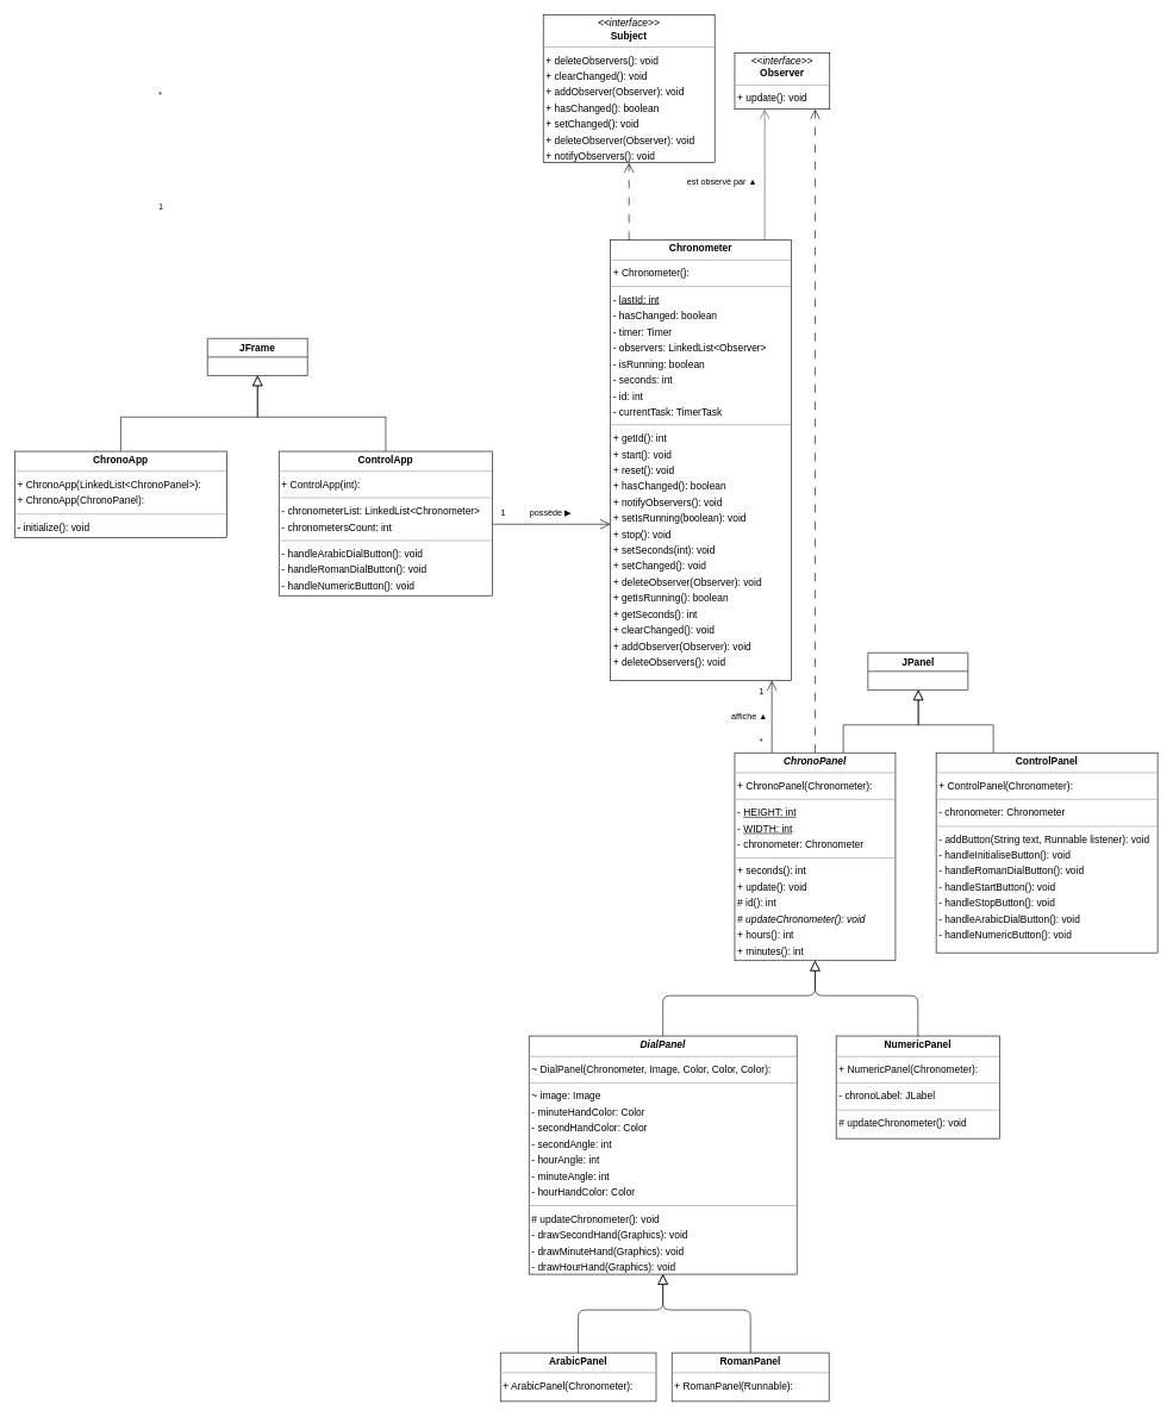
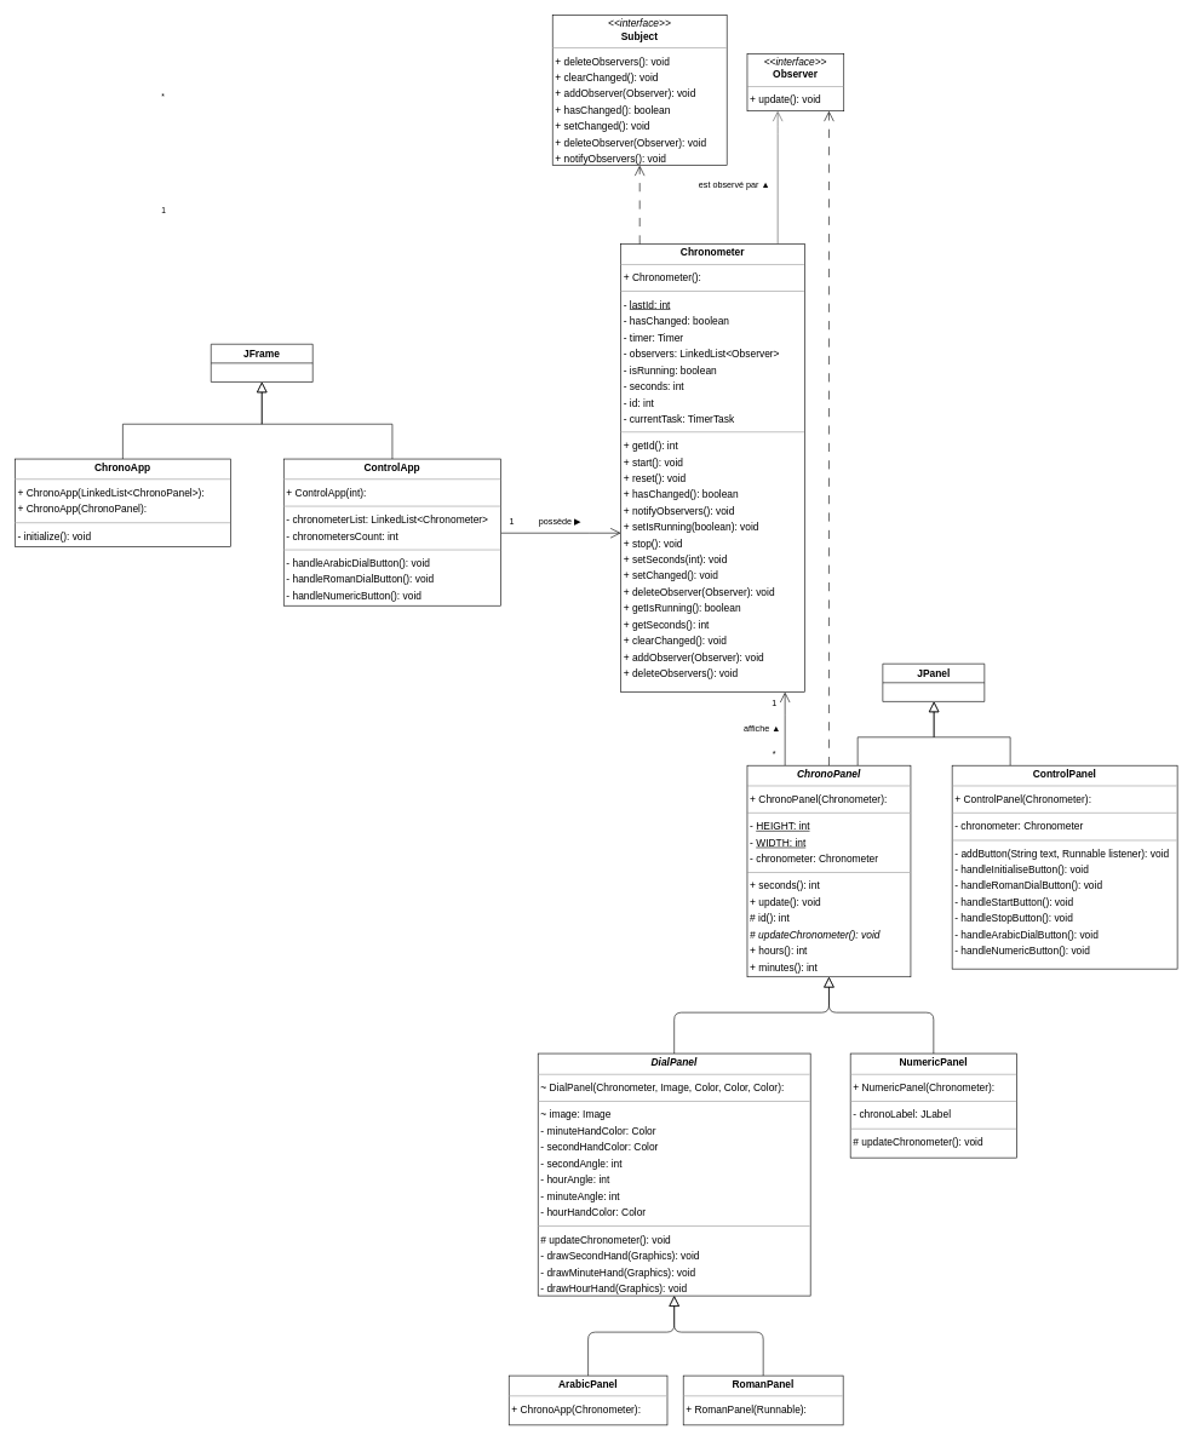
  <mxCell id="0" />
  <mxCell id="1" parent="0" />
- <mxCell id="2" value="&lt;p style=&quot;margin:0px;margin-top:4px;text-align:center;&quot;&gt;&lt;b&gt;ArabicPanel&lt;/b&gt;&lt;/p&gt;&lt;hr size=&quot;1&quot;/&gt;&lt;p style=&quot;margin:0 0 0 4px;line-height:1.6;&quot;&gt;+ ArabicPanel(Chronometer): &lt;/p&gt;" style="verticalAlign=top;align=left;overflow=fill;fontSize=14;fontFamily=Helvetica;html=1;rounded=0;shadow=0;comic=0;labelBackgroundColor=none;strokeWidth=1;" parent="1" vertex="1"><mxGeometry x="700" y="1893" width="218" height="68" as="geometry" /></mxCell>
+ <mxCell id="2" value="&lt;p style=&quot;margin:0px;margin-top:4px;text-align:center;&quot;&gt;&lt;b&gt;ArabicPanel&lt;/b&gt;&lt;/p&gt;&lt;hr size=&quot;1&quot;/&gt;&lt;p style=&quot;margin:0 0 0 4px;line-height:1.6;&quot;&gt;+ ChronoApp(Chronometer): &lt;/p&gt;" style="verticalAlign=top;align=left;overflow=fill;fontSize=14;fontFamily=Helvetica;html=1;rounded=0;shadow=0;comic=0;labelBackgroundColor=none;strokeWidth=1;" parent="1" vertex="1"><mxGeometry x="700" y="1893" width="218" height="68" as="geometry" /></mxCell>
  <mxCell id="3" style="edgeStyle=orthogonalEdgeStyle;rounded=0;orthogonalLoop=1;jettySize=auto;html=1;endArrow=block;endFill=0;endSize=12;" parent="1" source="4" target="29" edge="1"><mxGeometry relative="1" as="geometry" /></mxCell>
  <mxCell id="4" value="&lt;p style=&quot;margin:0px;margin-top:4px;text-align:center;&quot;&gt;&lt;b&gt;ChronoApp&lt;/b&gt;&lt;/p&gt;&lt;hr size=&quot;1&quot;/&gt;&lt;p style=&quot;margin:0 0 0 4px;line-height:1.6;&quot;&gt;+ ChronoApp(LinkedList&amp;lt;ChronoPanel&amp;gt;): &lt;br/&gt;+ ChronoApp(ChronoPanel): &lt;/p&gt;&lt;hr size=&quot;1&quot;/&gt;&lt;p style=&quot;margin:0 0 0 4px;line-height:1.6;&quot;&gt;- initialize(): void&lt;/p&gt;" style="verticalAlign=top;align=left;overflow=fill;fontSize=14;fontFamily=Helvetica;html=1;rounded=0;shadow=0;comic=0;labelBackgroundColor=none;strokeWidth=1;" parent="1" vertex="1"><mxGeometry x="20" y="631" width="297" height="121" as="geometry" /></mxCell>
  <mxCell id="5" style="edgeStyle=orthogonalEdgeStyle;rounded=0;orthogonalLoop=1;jettySize=auto;html=1;endSize=12;endArrow=open;endFill=0;" parent="1" source="7" target="8" edge="1"><mxGeometry relative="1" as="geometry"><Array as="points"><mxPoint x="1080" y="983" /><mxPoint x="1080" y="983" /></Array></mxGeometry></mxCell>
  <mxCell id="6" style="edgeStyle=orthogonalEdgeStyle;rounded=0;orthogonalLoop=1;jettySize=auto;html=1;endArrow=block;endFill=0;endSize=12;" parent="1" source="7" target="28" edge="1"><mxGeometry relative="1" as="geometry"><Array as="points"><mxPoint x="1180" y="1014" /><mxPoint x="1285" y="1014" /></Array></mxGeometry></mxCell>
  <mxCell id="7" value="&lt;p style=&quot;margin:0px;margin-top:4px;text-align:center;&quot;&gt;&lt;b&gt;&lt;i&gt;ChronoPanel&lt;/i&gt;&lt;/b&gt;&lt;/p&gt;&lt;hr size=&quot;1&quot;&gt;&lt;p style=&quot;margin:0 0 0 4px;line-height:1.6;&quot;&gt;+ ChronoPanel(Chronometer): &lt;/p&gt;&lt;hr size=&quot;1&quot;&gt;&lt;p style=&quot;margin:0 0 0 4px;line-height:1.6;&quot;&gt;- &lt;u&gt;HEIGHT: int&lt;/u&gt;&lt;br&gt;- &lt;u&gt;WIDTH: int&lt;br&gt;&lt;/u&gt;- chronometer: Chronometer&lt;/p&gt;&lt;hr size=&quot;1&quot;&gt;&lt;p style=&quot;margin:0 0 0 4px;line-height:1.6;&quot;&gt;+ seconds(): int&lt;br&gt;+ update(): void&lt;br&gt;# id(): int&lt;br&gt;&lt;i&gt;# updateChronometer(): void&lt;br&gt;&lt;/i&gt;+ hours(): int&lt;br&gt;+ minutes(): int&lt;/p&gt;" style="verticalAlign=top;align=left;overflow=fill;fontSize=14;fontFamily=Helvetica;html=1;rounded=0;shadow=0;comic=0;labelBackgroundColor=none;strokeWidth=1;fontStyle=0" parent="1" vertex="1"><mxGeometry x="1028" y="1053" width="225" height="291" as="geometry" /></mxCell>
  <mxCell id="8" value="&lt;p style=&quot;margin:0px;margin-top:4px;text-align:center;&quot;&gt;&lt;b&gt;Chronometer&lt;/b&gt;&lt;/p&gt;&lt;hr size=&quot;1&quot;&gt;&lt;p style=&quot;margin:0 0 0 4px;line-height:1.6;&quot;&gt;+ Chronometer(): &lt;/p&gt;&lt;hr size=&quot;1&quot;&gt;&lt;p style=&quot;margin:0 0 0 4px;line-height:1.6;&quot;&gt;- &lt;u&gt;lastId: int&lt;/u&gt;&lt;br&gt;- hasChanged: boolean&lt;br&gt;- timer: Timer&lt;br&gt;- observers: LinkedList&amp;lt;Observer&amp;gt;&lt;br&gt;- isRunning: boolean&lt;br&gt;- seconds: int&lt;br&gt;- id: int&lt;br&gt;- currentTask: TimerTask&lt;/p&gt;&lt;hr size=&quot;1&quot;&gt;&lt;p style=&quot;margin:0 0 0 4px;line-height:1.6;&quot;&gt;+ getId(): int&lt;br&gt;+ start(): void&lt;br&gt;+ reset(): void&lt;br&gt;+ hasChanged(): boolean&lt;br&gt;+ notifyObservers(): void&lt;br&gt;+ setIsRunning(boolean): void&lt;br&gt;+ stop(): void&lt;br&gt;+ setSeconds(int): void&lt;br&gt;+ setChanged(): void&lt;br&gt;+ deleteObserver(Observer): void&lt;br&gt;+ getIsRunning(): boolean&lt;br&gt;+ getSeconds(): int&lt;br&gt;+ clearChanged(): void&lt;br&gt;+ addObserver(Observer): void&lt;br&gt;+ deleteObservers(): void&lt;/p&gt;" style="verticalAlign=top;align=left;overflow=fill;fontSize=14;fontFamily=Helvetica;html=1;rounded=0;shadow=0;comic=0;labelBackgroundColor=none;strokeWidth=1;" parent="1" vertex="1"><mxGeometry x="854" y="335" width="253" height="617" as="geometry" /></mxCell>
  <mxCell id="9" style="edgeStyle=orthogonalEdgeStyle;rounded=0;orthogonalLoop=1;jettySize=auto;html=1;endArrow=open;endFill=0;endSize=12;" parent="1" source="11" target="8" edge="1"><mxGeometry relative="1" as="geometry"><Array as="points"><mxPoint x="810" y="733" /><mxPoint x="810" y="733" /></Array></mxGeometry></mxCell>
  <mxCell id="10" style="edgeStyle=orthogonalEdgeStyle;rounded=0;orthogonalLoop=1;jettySize=auto;html=1;endArrow=block;endFill=0;endSize=12;" parent="1" source="11" target="29" edge="1"><mxGeometry relative="1" as="geometry" /></mxCell>
  <mxCell id="11" value="&lt;p style=&quot;margin:0px;margin-top:4px;text-align:center;&quot;&gt;&lt;b&gt;ControlApp&lt;/b&gt;&lt;/p&gt;&lt;hr size=&quot;1&quot;/&gt;&lt;p style=&quot;margin:0 0 0 4px;line-height:1.6;&quot;&gt;+ ControlApp(int): &lt;/p&gt;&lt;hr size=&quot;1&quot;/&gt;&lt;p style=&quot;margin:0 0 0 4px;line-height:1.6;&quot;&gt;- chronometerList: LinkedList&amp;lt;Chronometer&amp;gt;&lt;br/&gt;- chronometersCount: int&lt;/p&gt;&lt;hr size=&quot;1&quot;/&gt;&lt;p style=&quot;margin:0 0 0 4px;line-height:1.6;&quot;&gt;- handleArabicDialButton(): void&lt;br/&gt;- handleRomanDialButton(): void&lt;br/&gt;- handleNumericButton(): void&lt;/p&gt;" style="verticalAlign=top;align=left;overflow=fill;fontSize=14;fontFamily=Helvetica;html=1;rounded=0;shadow=0;comic=0;labelBackgroundColor=none;strokeWidth=1;" parent="1" vertex="1"><mxGeometry x="390" y="631" width="299" height="202" as="geometry" /></mxCell>
  <mxCell id="12" style="edgeStyle=orthogonalEdgeStyle;rounded=0;orthogonalLoop=1;jettySize=auto;html=1;endArrow=block;endFill=0;endSize=12;" parent="1" source="13" target="28" edge="1"><mxGeometry relative="1" as="geometry"><Array as="points"><mxPoint x="1390" y="1014" /><mxPoint x="1285" y="1014" /></Array></mxGeometry></mxCell>
  <mxCell id="13" value="&lt;p style=&quot;margin:0px;margin-top:4px;text-align:center;&quot;&gt;&lt;b&gt;ControlPanel&lt;/b&gt;&lt;/p&gt;&lt;hr size=&quot;1&quot;&gt;&lt;p style=&quot;margin:0 0 0 4px;line-height:1.6;&quot;&gt;+ ControlPanel(Chronometer): &lt;/p&gt;&lt;hr size=&quot;1&quot;&gt;&lt;p style=&quot;margin:0 0 0 4px;line-height:1.6;&quot;&gt;- chronometer: Chronometer&lt;br&gt;&lt;/p&gt;&lt;hr size=&quot;1&quot;&gt;&lt;p style=&quot;margin:0 0 0 4px;line-height:1.6;&quot;&gt;-&amp;nbsp;&lt;span style=&quot;background-color: initial;&quot;&gt;addButton&lt;/span&gt;&lt;span style=&quot;background-color: initial;&quot;&gt;(&lt;/span&gt;&lt;span style=&quot;background-color: initial;&quot;&gt;String text&lt;/span&gt;&lt;span style=&quot;background-color: initial;&quot;&gt;, &lt;/span&gt;&lt;span style=&quot;background-color: initial;&quot;&gt;Runnable listener&lt;/span&gt;&lt;span style=&quot;background-color: initial;&quot;&gt;): void&lt;/span&gt;&lt;/p&gt;&lt;p style=&quot;margin:0 0 0 4px;line-height:1.6;&quot;&gt;- handleInitialiseButton(): void&lt;br&gt;- handleRomanDialButton(): void&lt;br&gt;- handleStartButton(): void&lt;br&gt;- handleStopButton(): void&lt;br&gt;- handleArabicDialButton(): void&lt;br&gt;- handleNumericButton(): void&lt;/p&gt;" style="verticalAlign=top;align=left;overflow=fill;fontSize=14;fontFamily=Helvetica;html=1;rounded=0;shadow=0;comic=0;labelBackgroundColor=none;strokeWidth=1;" parent="1" vertex="1"><mxGeometry x="1310" y="1053" width="310" height="280" as="geometry" /></mxCell>
  <mxCell id="14" value="&lt;p style=&quot;margin:0px;margin-top:4px;text-align:center;&quot;&gt;&lt;b&gt;&lt;i&gt;DialPanel&lt;/i&gt;&lt;/b&gt;&lt;/p&gt;&lt;hr size=&quot;1&quot;&gt;&lt;p style=&quot;margin:0 0 0 4px;line-height:1.6;&quot;&gt;~ DialPanel(Chronometer, Image, Color, Color, Color): &lt;/p&gt;&lt;hr size=&quot;1&quot;&gt;&lt;p style=&quot;margin:0 0 0 4px;line-height:1.6;&quot;&gt;~ image: Image&lt;br&gt;- minuteHandColor: Color&lt;br&gt;- secondHandColor: Color&lt;br&gt;- secondAngle: int&lt;br&gt;- hourAngle: int&lt;br&gt;- minuteAngle: int&lt;br&gt;- hourHandColor: Color&lt;/p&gt;&lt;hr size=&quot;1&quot;&gt;&lt;p style=&quot;margin:0 0 0 4px;line-height:1.6;&quot;&gt;# updateChronometer(): void&lt;br&gt;- drawSecondHand(Graphics): void&lt;br&gt;- drawMinuteHand(Graphics): void&lt;br&gt;- drawHourHand(Graphics): void&lt;/p&gt;" style="verticalAlign=top;align=left;overflow=fill;fontSize=14;fontFamily=Helvetica;html=1;rounded=0;shadow=0;comic=0;labelBackgroundColor=none;strokeWidth=1;" parent="1" vertex="1"><mxGeometry x="740" y="1449.5" width="375" height="333.5" as="geometry" /></mxCell>
  <mxCell id="15" value="&lt;p style=&quot;margin:0px;margin-top:4px;text-align:center;&quot;&gt;&lt;b&gt;NumericPanel&lt;/b&gt;&lt;/p&gt;&lt;hr size=&quot;1&quot;/&gt;&lt;p style=&quot;margin:0 0 0 4px;line-height:1.6;&quot;&gt;+ NumericPanel(Chronometer): &lt;/p&gt;&lt;hr size=&quot;1&quot;/&gt;&lt;p style=&quot;margin:0 0 0 4px;line-height:1.6;&quot;&gt;- chronoLabel: JLabel&lt;/p&gt;&lt;hr size=&quot;1&quot;/&gt;&lt;p style=&quot;margin:0 0 0 4px;line-height:1.6;&quot;&gt;# updateChronometer(): void&lt;/p&gt;" style="verticalAlign=top;align=left;overflow=fill;fontSize=14;fontFamily=Helvetica;html=1;rounded=0;shadow=0;comic=0;labelBackgroundColor=none;strokeWidth=1;" parent="1" vertex="1"><mxGeometry x="1170" y="1449.5" width="229" height="143.5" as="geometry" /></mxCell>
  <mxCell id="16" value="&lt;p style=&quot;margin:0px;margin-top:4px;text-align:center;&quot;&gt;&lt;i&gt;&amp;lt;&amp;lt;interface&amp;gt;&amp;gt;&lt;/i&gt;&lt;br/&gt;&lt;b&gt;Observer&lt;/b&gt;&lt;/p&gt;&lt;hr size=&quot;1&quot;/&gt;&lt;p style=&quot;margin:0 0 0 4px;line-height:1.6;&quot;&gt;+ update(): void&lt;/p&gt;" style="verticalAlign=top;align=left;overflow=fill;fontSize=14;fontFamily=Helvetica;html=1;rounded=0;shadow=0;comic=0;labelBackgroundColor=none;strokeWidth=1;" parent="1" vertex="1"><mxGeometry x="1028" y="73" width="133" height="79" as="geometry" /></mxCell>
  <mxCell id="17" value="&lt;p style=&quot;margin:0px;margin-top:4px;text-align:center;&quot;&gt;&lt;b&gt;RomanPanel&lt;/b&gt;&lt;/p&gt;&lt;hr size=&quot;1&quot;/&gt;&lt;p style=&quot;margin:0 0 0 4px;line-height:1.6;&quot;&gt;+ RomanPanel(Runnable): &lt;/p&gt;" style="verticalAlign=top;align=left;overflow=fill;fontSize=14;fontFamily=Helvetica;html=1;rounded=0;shadow=0;comic=0;labelBackgroundColor=none;strokeWidth=1;" parent="1" vertex="1"><mxGeometry x="940" y="1893" width="220" height="68" as="geometry" /></mxCell>
  <mxCell id="18" value="&lt;p style=&quot;margin:0px;margin-top:4px;text-align:center;&quot;&gt;&lt;i&gt;&amp;lt;&amp;lt;interface&amp;gt;&amp;gt;&lt;/i&gt;&lt;br/&gt;&lt;b&gt;Subject&lt;/b&gt;&lt;/p&gt;&lt;hr size=&quot;1&quot;/&gt;&lt;p style=&quot;margin:0 0 0 4px;line-height:1.6;&quot;&gt;+ deleteObservers(): void&lt;br/&gt;+ clearChanged(): void&lt;br/&gt;+ addObserver(Observer): void&lt;br/&gt;+ hasChanged(): boolean&lt;br/&gt;+ setChanged(): void&lt;br/&gt;+ deleteObserver(Observer): void&lt;br/&gt;+ notifyObservers(): void&lt;/p&gt;" style="verticalAlign=top;align=left;overflow=fill;fontSize=14;fontFamily=Helvetica;html=1;rounded=0;shadow=0;comic=0;labelBackgroundColor=none;strokeWidth=1;" parent="1" vertex="1"><mxGeometry x="760" y="20" width="240" height="207" as="geometry" /></mxCell>
  <mxCell id="19" value="" style="html=1;rounded=1;edgeStyle=orthogonalEdgeStyle;dashed=0;startArrow=none;endArrow=block;endSize=12;strokeColor=#000000;exitX=0.500;exitY=0.000;exitDx=0;exitDy=0;entryX=0.500;entryY=1.000;entryDx=0;entryDy=0;endFill=0;" parent="1" source="2" target="14" edge="1"><mxGeometry width="50" height="50" relative="1" as="geometry"><Array as="points"><mxPoint x="809" y="1833" /><mxPoint x="928" y="1833" /></Array></mxGeometry></mxCell>
  <mxCell id="20" value="" style="html=1;rounded=1;edgeStyle=orthogonalEdgeStyle;dashed=1;startArrow=none;endArrow=open;endSize=12;strokeColor=#000000;endFill=0;dashPattern=12 12;" parent="1" source="7" target="16" edge="1"><mxGeometry width="50" height="50" relative="1" as="geometry"><Array as="points"><mxPoint x="1141" y="133" /><mxPoint x="1141" y="133" /></Array></mxGeometry></mxCell>
  <mxCell id="21" value="" style="html=1;rounded=1;edgeStyle=orthogonalEdgeStyle;dashed=0;startArrow=diamondThinstartSize=12;endArrow=open;endSize=12;strokeColor=#595959;endFill=0;" parent="1" source="8" target="16" edge="1"><mxGeometry width="50" height="50" relative="1" as="geometry"><Array as="points"><mxPoint x="1070" y="173" /><mxPoint x="1070" y="173" /></Array></mxGeometry></mxCell>
  <mxCell id="22" value="1" style="edgeLabel;resizable=0;html=1;align=left;verticalAlign=top;strokeColor=default;" parent="21" vertex="1" connectable="0"><mxGeometry x="220" y="276" as="geometry" /></mxCell>
  <mxCell id="23" value="*" style="edgeLabel;resizable=0;html=1;align=left;verticalAlign=top;strokeColor=default;" parent="21" vertex="1" connectable="0"><mxGeometry x="220" y="120" as="geometry" /></mxCell>
  <mxCell id="24" value="" style="html=1;rounded=1;edgeStyle=orthogonalEdgeStyle;dashed=1;startArrow=none;endArrow=open;endSize=12;strokeColor=#000000;entryX=0.500;entryY=1.000;entryDx=0;entryDy=0;dashPattern=12 12;endFill=0;" parent="1" source="8" target="18" edge="1"><mxGeometry width="50" height="50" relative="1" as="geometry"><Array as="points"><mxPoint x="880" y="323" /><mxPoint x="880" y="323" /></Array></mxGeometry></mxCell>
  <mxCell id="25" value="" style="html=1;rounded=1;edgeStyle=orthogonalEdgeStyle;dashed=0;startArrow=none;endArrow=block;endSize=12;strokeColor=#000000;exitX=0.500;exitY=0.000;exitDx=0;exitDy=0;entryX=0.500;entryY=1.000;entryDx=0;entryDy=0;endFill=0;" parent="1" source="14" target="7" edge="1"><mxGeometry width="50" height="50" relative="1" as="geometry"><Array as="points"><mxPoint x="928" y="1393" /><mxPoint x="1140" y="1393" /></Array></mxGeometry></mxCell>
  <mxCell id="26" value="" style="html=1;rounded=1;edgeStyle=orthogonalEdgeStyle;dashed=0;startArrow=none;endArrow=block;endSize=12;strokeColor=#000000;exitX=0.500;exitY=0.000;exitDx=0;exitDy=0;entryX=0.500;entryY=1.000;entryDx=0;entryDy=0;endFill=0;" parent="1" source="15" target="7" edge="1"><mxGeometry width="50" height="50" relative="1" as="geometry"><Array as="points"><mxPoint x="1284" y="1393" /><mxPoint x="1140" y="1393" /></Array></mxGeometry></mxCell>
  <mxCell id="27" value="" style="html=1;rounded=1;edgeStyle=orthogonalEdgeStyle;dashed=0;startArrow=none;endArrow=block;endSize=12;strokeColor=#000000;exitX=0.500;exitY=0.001;exitDx=0;exitDy=0;entryX=0.500;entryY=1.000;entryDx=0;entryDy=0;endFill=0;" parent="1" source="17" target="14" edge="1"><mxGeometry width="50" height="50" relative="1" as="geometry"><Array as="points"><mxPoint x="1050" y="1833" /><mxPoint x="928" y="1833" /></Array></mxGeometry></mxCell>
  <mxCell id="28" value="&lt;font style=&quot;font-size: 14px;&quot;&gt;&lt;b style=&quot;font-size: 14px;&quot;&gt;JPanel&lt;/b&gt;&lt;/font&gt;" style="swimlane;fontStyle=0;childLayout=stackLayout;horizontal=1;startSize=26;fillColor=none;horizontalStack=0;resizeParent=1;resizeParentMax=0;resizeLast=0;collapsible=1;marginBottom=0;whiteSpace=wrap;html=1;fontSize=14;" parent="1" vertex="1"><mxGeometry x="1214.5" y="913" width="140" height="52" as="geometry" /></mxCell>
  <mxCell id="29" value="&lt;font style=&quot;font-size: 14px;&quot;&gt;&lt;b&gt;JFrame&lt;/b&gt;&lt;/font&gt;" style="swimlane;fontStyle=0;childLayout=stackLayout;horizontal=1;startSize=26;fillColor=none;horizontalStack=0;resizeParent=1;resizeParentMax=0;resizeLast=0;collapsible=1;marginBottom=0;whiteSpace=wrap;html=1;" parent="1" vertex="1"><mxGeometry x="290" y="473" width="140" height="52" as="geometry" /></mxCell>
  <mxCell id="30" value="*" style="text;html=1;align=center;verticalAlign=middle;resizable=0;points=[];autosize=1;strokeColor=none;fillColor=none;" parent="1" vertex="1"><mxGeometry x="1050" y="1023" width="30" height="30" as="geometry" /></mxCell>
  <mxCell id="31" value="1" style="text;html=1;align=center;verticalAlign=middle;resizable=0;points=[];autosize=1;strokeColor=none;fillColor=none;" parent="1" vertex="1"><mxGeometry x="1050" y="952" width="30" height="30" as="geometry" /></mxCell>
  <mxCell id="32" value="1" style="text;html=1;align=center;verticalAlign=middle;resizable=0;points=[];autosize=1;strokeColor=none;fillColor=none;" parent="1" vertex="1"><mxGeometry x="689" y="703" width="30" height="30" as="geometry" /></mxCell>
  <mxCell id="33" value="possède&amp;nbsp;▶" style="text;html=1;align=center;verticalAlign=middle;resizable=0;points=[];autosize=1;strokeColor=none;fillColor=none;" parent="1" vertex="1"><mxGeometry x="730" y="703" width="80" height="30" as="geometry" /></mxCell>
  <mxCell id="34" value="est observé par&amp;nbsp;▲" style="text;html=1;align=center;verticalAlign=middle;resizable=0;points=[];autosize=1;strokeColor=none;fillColor=none;" parent="1" vertex="1"><mxGeometry x="950" y="239" width="120" height="30" as="geometry" /></mxCell>
  <mxCell id="35" value="affiche ▲&amp;nbsp;" style="text;html=1;align=center;verticalAlign=middle;resizable=0;points=[];autosize=1;strokeColor=none;fillColor=none;" parent="1" vertex="1"><mxGeometry x="1010" y="987" width="80" height="30" as="geometry" /></mxCell>
